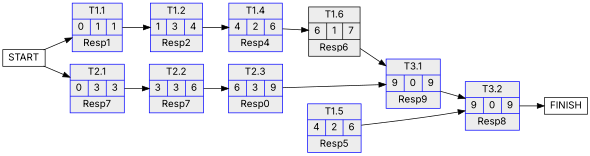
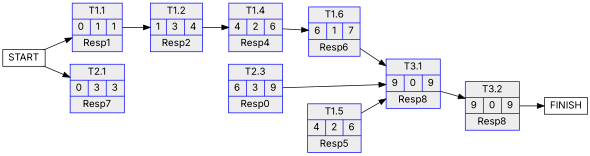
  digraph {
    fontname=Inter
    rankdir=LR
    node [color=blue fillcolor=grey93 fontname=Inter shape=record style=filled]
    edge [fontname=Inter]
    n1 [height=.1 label="<f0>T1.1 |{0|1|1}|<f2>Resp1"]
    n2 [height=.1 label="<f0>T1.2 |{1|3|4}|<f2>Resp2"]
    n3 [height=.1 label="<f0>T1.4 |{4|2|6}|<f2>Resp4"]
-   n4 [color=black height=.1 label="<f0>T1.6 |{6|1|7}|<f2>Resp6"]
+   n4 [height=.1 label="<f0>T1.6 |{6|1|7}|<f2>Resp6"]
    n5 [height=.1 label="<f0>T1.5 |{4|2|6}|<f2>Resp5"]
-   n6 [height=.1 label="<f0>T3.1 |{9|0|9}|<f2>Resp9"]
+   n6 [height=.1 label="<f0>T3.1 |{9|0|9}|<f2>Resp8"]
    n7 [height=.1 label="<f0>T3.2 |{9|0|9}|<f2>Resp8"]
    n8 [height=.1 label="<f0>T2.1 |{0|3|3}|<f2>Resp7"]
-   n9 [height=.1 label="<f0>T2.2 |{3|3|6}|<f2>Resp7"]
    n10 [height=.1 label="<f0>T2.3 |{6|3|9}|<f2>Resp0"]
    FINISH [height=.1 color="" fillcolor="" style=""]
    START [height=.1 color="" fillcolor="" style=""]
    n1 -> n2
    n2 -> n3
    n3 -> n4
    n4 -> n6
-   n5 -> n7
+   n5 -> n6
    n6 -> n7
    n7 -> FINISH
-   n8 -> n9
-   n9 -> n10
    n10 -> n6
    START -> n1
    START -> n8
  }
